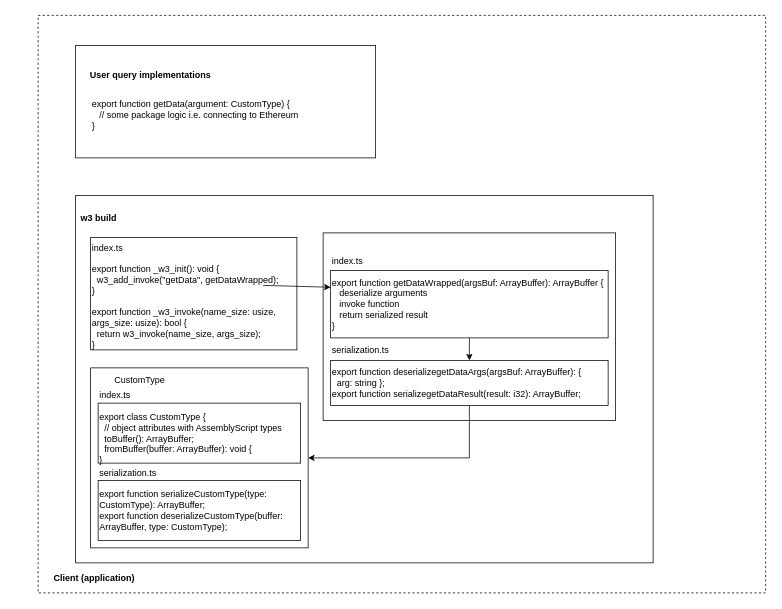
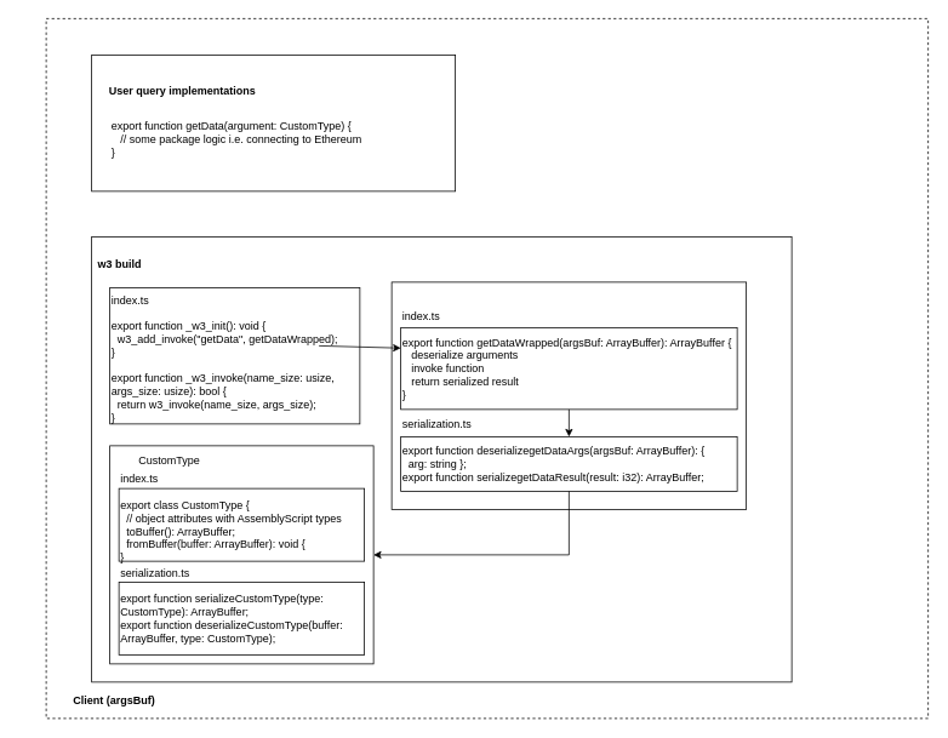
  <mxCell id="0" />
  <mxCell id="1" parent="0" />
  <mxCell id="2" value="" style="rounded=0;whiteSpace=wrap;html=1;fillColor=none;dashed=1;" vertex="1" parent="1"><mxGeometry x="50" y="20" width="970" height="770" as="geometry" /></mxCell>
  <mxCell id="3" value="" style="rounded=0;whiteSpace=wrap;html=1;fillColor=none;" vertex="1" parent="1"><mxGeometry x="100" y="260" width="770" height="490" as="geometry" /></mxCell>
  <mxCell id="4" value="" style="rounded=0;whiteSpace=wrap;html=1;fillColor=none;" vertex="1" parent="1"><mxGeometry x="100" y="60" width="400" height="150" as="geometry" /></mxCell>
- <mxCell id="5" value="Client (application)" style="text;html=1;strokeColor=none;fillColor=none;align=center;verticalAlign=middle;whiteSpace=wrap;rounded=0;fontStyle=1" vertex="1" parent="1"><mxGeometry x="20" y="760" width="210" height="20" as="geometry" /></mxCell>
+ <mxCell id="5" value="Client (argsBuf)" style="text;html=1;strokeColor=none;fillColor=none;align=center;verticalAlign=middle;whiteSpace=wrap;rounded=0;fontStyle=1" vertex="1" parent="1"><mxGeometry x="20" y="760" width="210" height="20" as="geometry" /></mxCell>
  <mxCell id="6" value="User query implementations" style="text;html=1;strokeColor=none;fillColor=none;align=center;verticalAlign=middle;whiteSpace=wrap;rounded=0;fontStyle=1" vertex="1" parent="1"><mxGeometry x="110" y="90" width="180" height="20" as="geometry" /></mxCell>
  <mxCell id="7" value="export function getData(argument: CustomType) {&lt;br&gt;&amp;nbsp; &amp;nbsp;// some package logic i.e. connecting to Ethereum&lt;br&gt;}" style="text;html=1;strokeColor=none;fillColor=none;align=left;verticalAlign=top;whiteSpace=wrap;rounded=0;" vertex="1" parent="1"><mxGeometry x="120" y="125" width="340" height="65" as="geometry" /></mxCell>
  <mxCell id="8" value="w3 build" style="text;html=1;strokeColor=none;fillColor=none;align=left;verticalAlign=middle;whiteSpace=wrap;rounded=0;fontStyle=1" vertex="1" parent="1"><mxGeometry x="105" y="280" width="130" height="20" as="geometry" /></mxCell>
  <mxCell id="9" value="&lt;div&gt;index.ts&lt;/div&gt;&lt;div&gt;&lt;br&gt;&lt;/div&gt;&lt;div&gt;export function _w3_init(): void {&lt;/div&gt;&lt;div&gt;&amp;nbsp; w3_add_invoke(&quot;getData&quot;, getDataWrapped);&lt;/div&gt;&lt;div&gt;}&lt;/div&gt;&lt;div&gt;&lt;br&gt;&lt;/div&gt;&lt;div&gt;export function _w3_invoke(name_size: usize, args_size: usize): bool {&lt;/div&gt;&lt;div&gt;&amp;nbsp; return w3_invoke(name_size, args_size);&lt;/div&gt;&lt;div&gt;}&lt;/div&gt;" style="rounded=0;whiteSpace=wrap;html=1;fillColor=none;align=left;verticalAlign=top;" vertex="1" parent="1"><mxGeometry x="120" y="316" width="275" height="150" as="geometry" /></mxCell>
  <mxCell id="10" value="" style="rounded=0;whiteSpace=wrap;html=1;fillColor=none;align=left;verticalAlign=top;" vertex="1" parent="1"><mxGeometry x="430" y="310" width="390" height="250" as="geometry" /></mxCell>
  <mxCell id="11" style="edgeStyle=orthogonalEdgeStyle;rounded=0;orthogonalLoop=1;jettySize=auto;html=1;exitX=0.5;exitY=1;exitDx=0;exitDy=0;entryX=0.5;entryY=0;entryDx=0;entryDy=0;" edge="1" parent="1" source="12" target="14"><mxGeometry relative="1" as="geometry" /></mxCell>
  <mxCell id="12" value="index.ts&lt;br&gt;&lt;br&gt;&lt;div&gt;export function getDataWrapped(argsBuf: ArrayBuffer): ArrayBuffer {&lt;/div&gt;&lt;div&gt;&amp;nbsp; &amp;nbsp;deserialize arguments&lt;/div&gt;&lt;div&gt;&amp;nbsp; &amp;nbsp;invoke function&lt;/div&gt;&lt;div&gt;&amp;nbsp; &amp;nbsp;return serialized result&lt;/div&gt;&lt;div&gt;}&lt;/div&gt;&lt;div&gt;&lt;br&gt;&lt;br&gt;&lt;/div&gt;" style="rounded=0;whiteSpace=wrap;html=1;fillColor=none;align=left;" vertex="1" parent="1"><mxGeometry x="440" y="360" width="370" height="90" as="geometry" /></mxCell>
  <mxCell id="13" style="edgeStyle=orthogonalEdgeStyle;rounded=0;orthogonalLoop=1;jettySize=auto;html=1;exitX=0.5;exitY=1;exitDx=0;exitDy=0;" edge="1" parent="1" source="14" target="16"><mxGeometry relative="1" as="geometry" /></mxCell>
  <mxCell id="14" value="serialization.ts&lt;br&gt;&lt;br&gt;&lt;div&gt;export function deserializegetDataArgs(argsBuf: ArrayBuffer): {&lt;/div&gt;&lt;div&gt;&amp;nbsp; arg: string };&lt;/div&gt;&lt;div&gt;&lt;div&gt;export function serializegetDataResult(result: i32): ArrayBuffer;&lt;br&gt;&lt;/div&gt;&lt;/div&gt;&lt;div&gt;&lt;br&gt;&lt;/div&gt;&lt;div&gt;&lt;br&gt;&lt;/div&gt;" style="rounded=0;whiteSpace=wrap;html=1;fillColor=none;align=left;verticalAlign=middle;" vertex="1" parent="1"><mxGeometry x="440" y="480" width="370" height="60" as="geometry" /></mxCell>
  <mxCell id="15" value="" style="endArrow=classic;html=1;entryX=0;entryY=0.25;entryDx=0;entryDy=0;" edge="1" parent="1" target="12"><mxGeometry width="50" height="50" relative="1" as="geometry"><mxPoint x="350" y="380" as="sourcePoint" /><mxPoint x="400" y="330" as="targetPoint" /></mxGeometry></mxCell>
  <mxCell id="16" value="" style="rounded=0;whiteSpace=wrap;html=1;fillColor=none;align=left;" vertex="1" parent="1"><mxGeometry x="120" y="490" width="290" height="240" as="geometry" /></mxCell>
  <mxCell id="17" value="CustomType" style="text;html=1;strokeColor=none;fillColor=none;align=left;verticalAlign=middle;whiteSpace=wrap;rounded=0;" vertex="1" parent="1"><mxGeometry x="150" y="497" width="120" height="20" as="geometry" /></mxCell>
  <mxCell id="18" value="index.ts&lt;br&gt;&lt;br&gt;export class CustomType {&lt;br&gt;&amp;nbsp; // object attributes with AssemblyScript types&lt;br&gt;&amp;nbsp;&amp;nbsp;toBuffer(): ArrayBuffer;&lt;br&gt;&amp;nbsp;&amp;nbsp;fromBuffer(buffer: ArrayBuffer): void {&lt;br&gt;}&lt;br&gt;&lt;br&gt;" style="rounded=0;whiteSpace=wrap;html=1;fillColor=none;align=left;" vertex="1" parent="1"><mxGeometry x="130" y="537" width="270" height="80" as="geometry" /></mxCell>
  <mxCell id="19" value="serialization.ts&lt;br&gt;&lt;br&gt;&lt;div&gt;export function serializeCustomType(type: CustomType): ArrayBuffer;&lt;/div&gt;&lt;div&gt;&lt;div&gt;export function deserializeCustomType(buffer: ArrayBuffer, type: CustomType);&lt;br&gt;&lt;br&gt;&lt;br&gt;&lt;/div&gt;&lt;/div&gt;" style="rounded=0;whiteSpace=wrap;html=1;fillColor=none;align=left;" vertex="1" parent="1"><mxGeometry x="130" y="640" width="270" height="80" as="geometry" /></mxCell>
